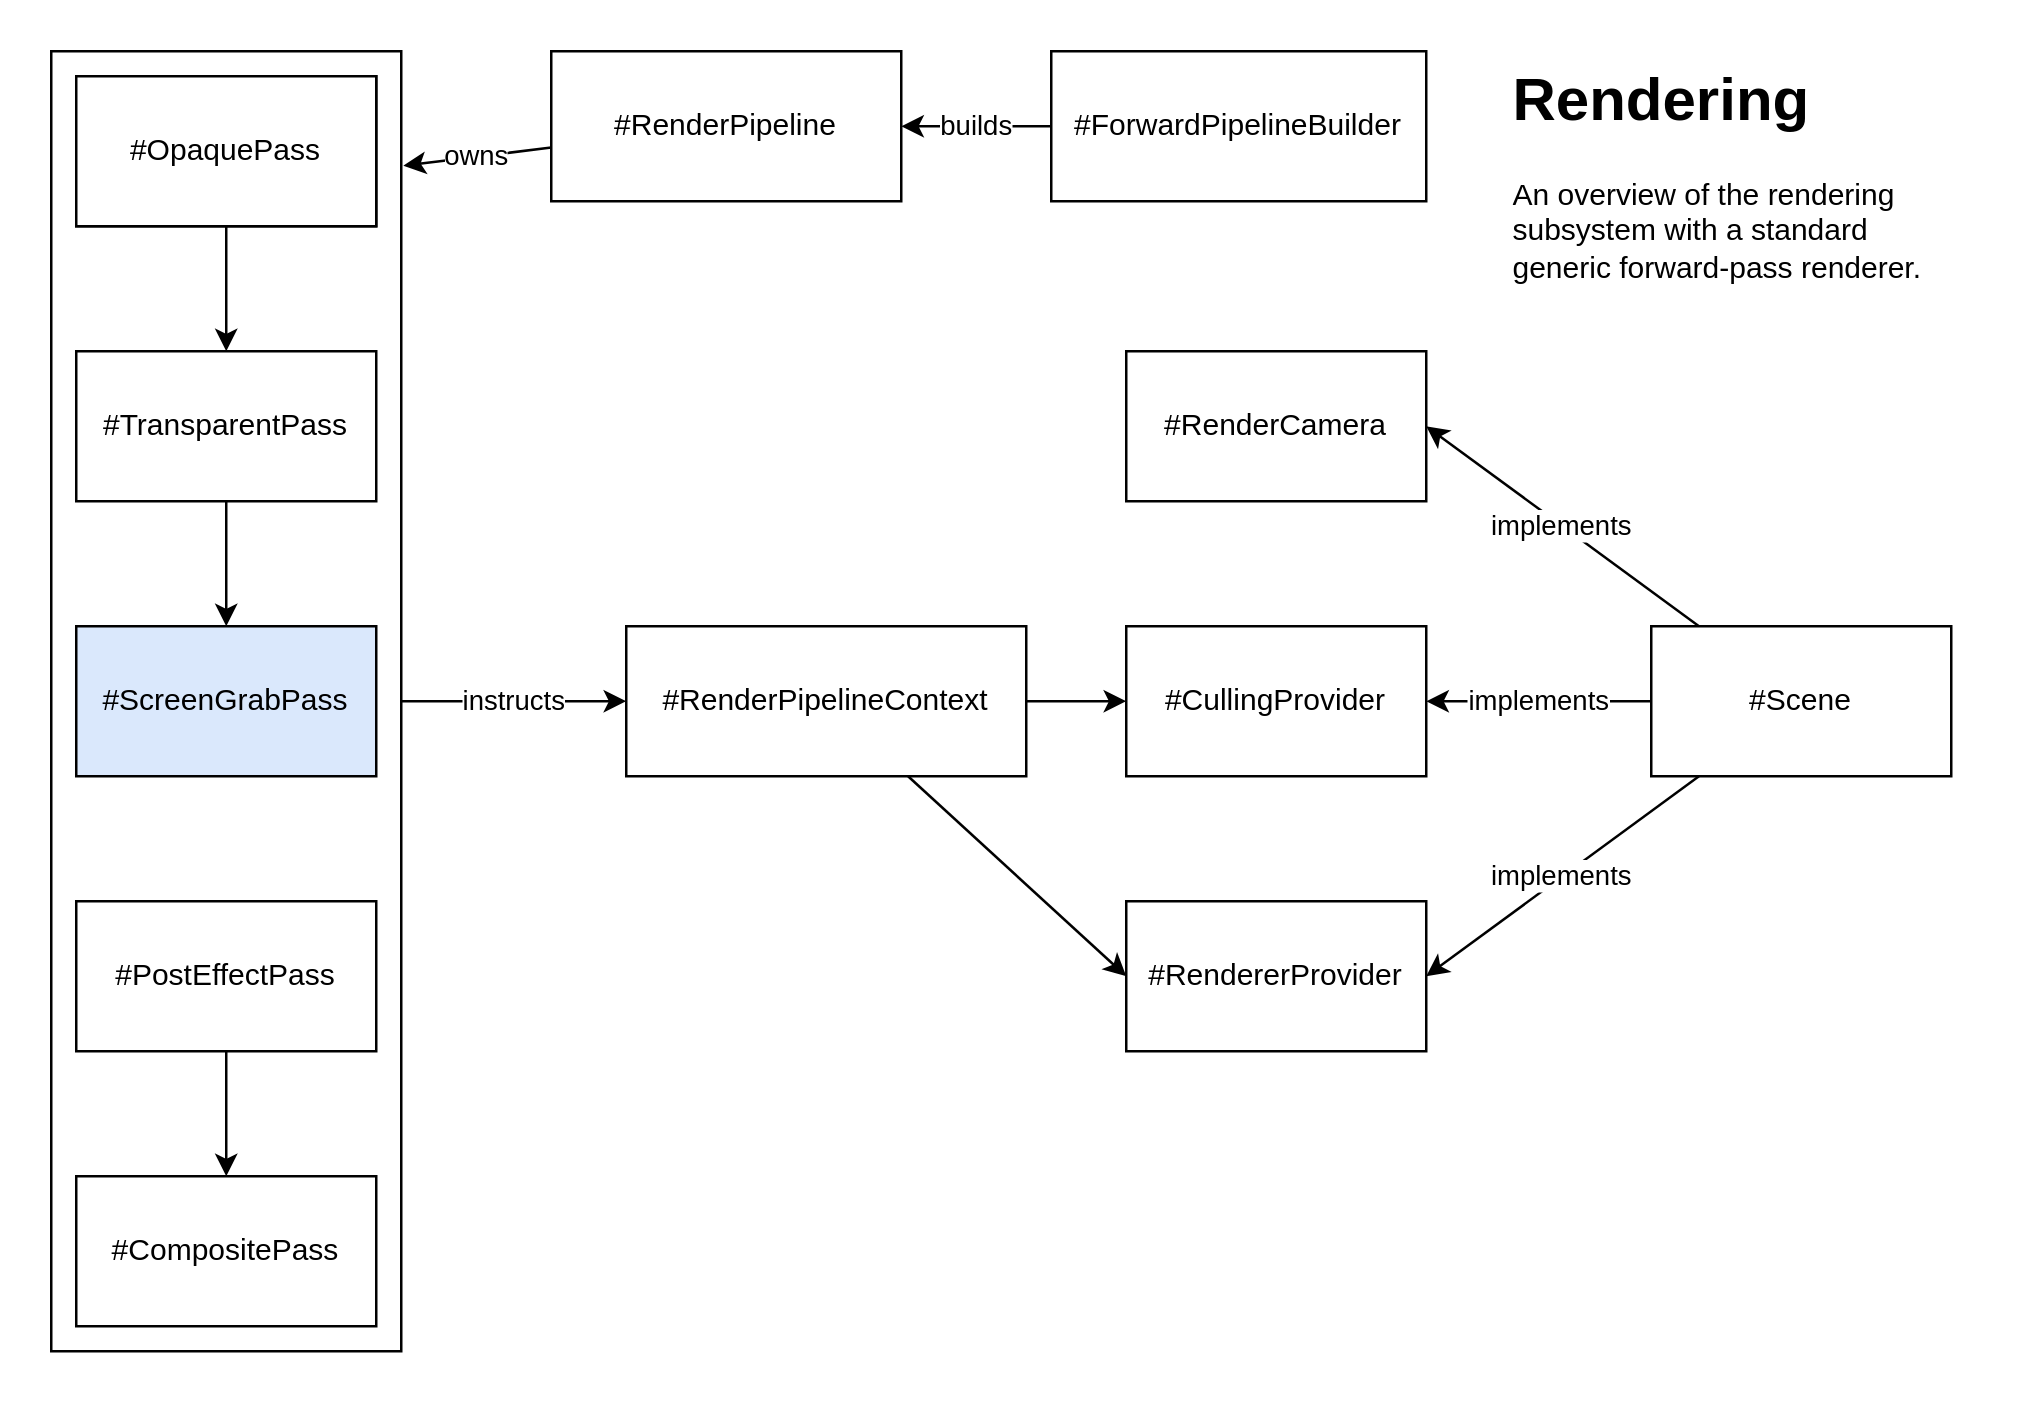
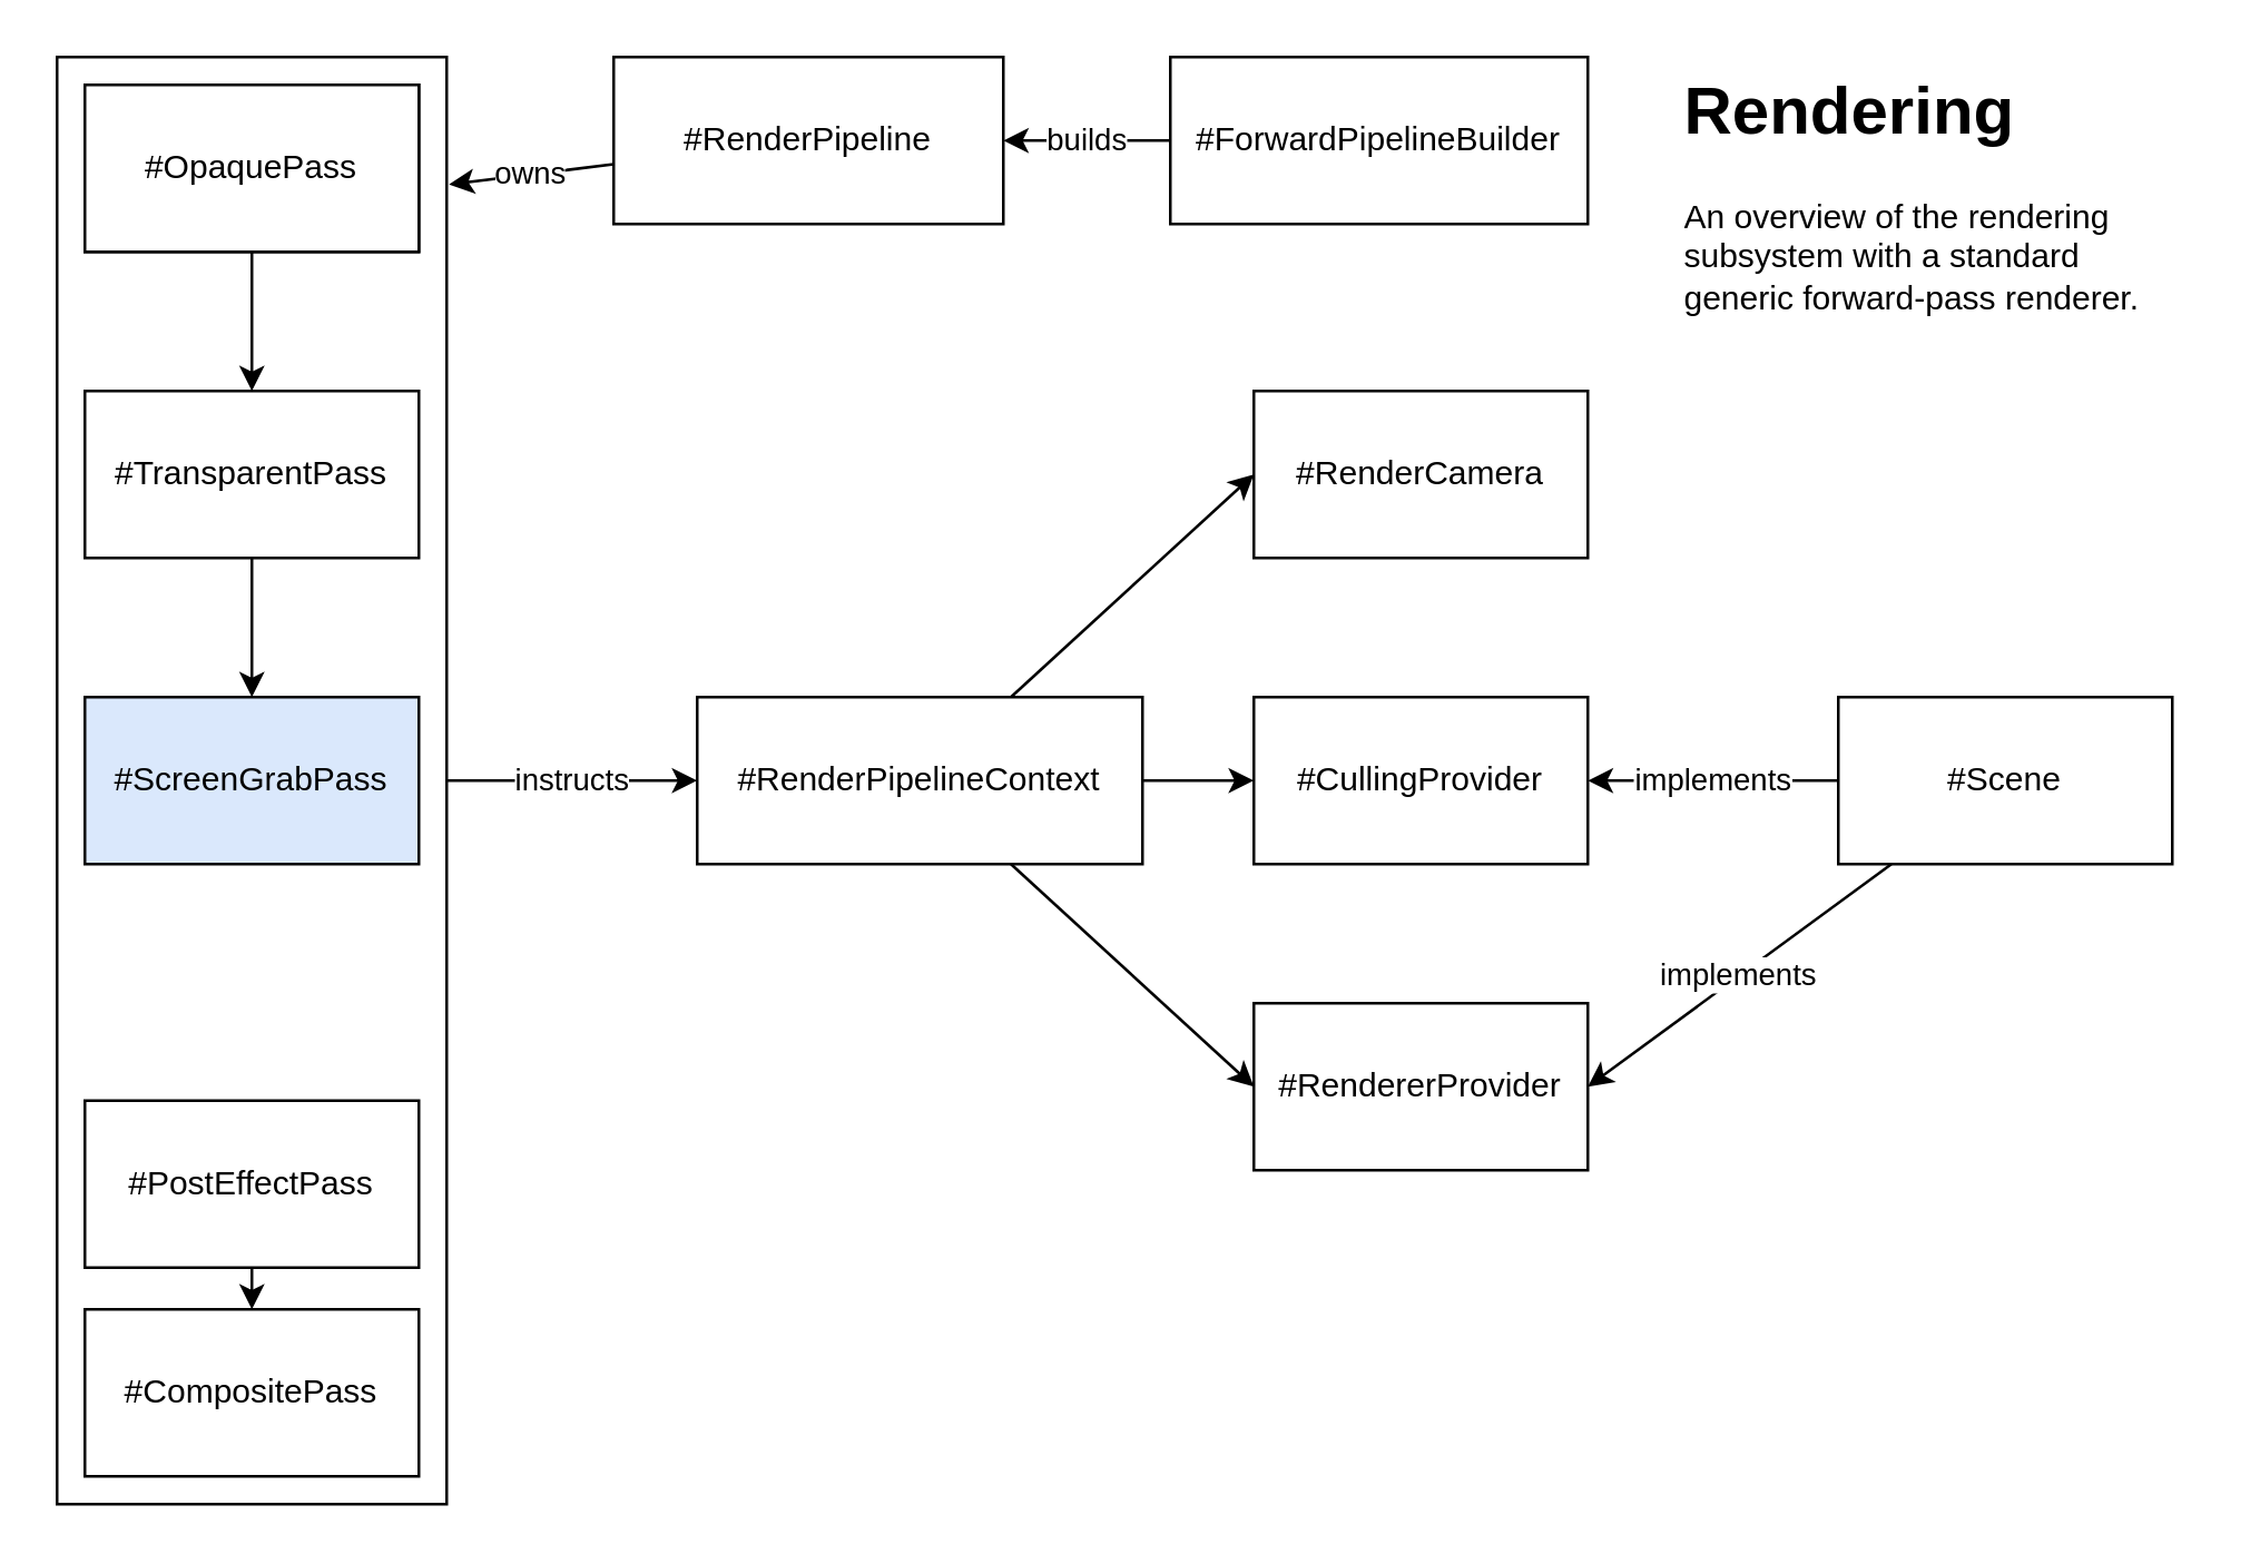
  <mxCell id="0" />
  <mxCell id="1" parent="0" />
  <mxCell id="2" value="instructs" style="edgeStyle=none;html=1;entryX=0;entryY=0.5;entryDx=0;entryDy=0;" parent="1" source="3" target="24" edge="1"><mxGeometry relative="1" as="geometry" /></mxCell>
  <mxCell id="3" value="" style="rounded=0;whiteSpace=wrap;html=1;" parent="1" vertex="1"><mxGeometry x="20" y="20" width="140" height="520" as="geometry" /></mxCell>
  <mxCell id="4" value="owns" style="edgeStyle=none;html=1;entryX=1.006;entryY=0.088;entryDx=0;entryDy=0;entryPerimeter=0;" parent="1" source="5" target="3" edge="1"><mxGeometry relative="1" as="geometry" /></mxCell>
  <mxCell id="5" value="#RenderPipeline" style="rounded=0;whiteSpace=wrap;html=1;" parent="1" vertex="1"><mxGeometry x="220" y="20" width="140" height="60" as="geometry" /></mxCell>
  <mxCell id="6" value="#OpaquePass" style="rounded=0;whiteSpace=wrap;html=1;" parent="1" vertex="1"><mxGeometry x="30" y="30" width="120" height="60" as="geometry" /></mxCell>
  <mxCell id="7" style="edgeStyle=none;html=1;entryX=0.5;entryY=0;entryDx=0;entryDy=0;" parent="1" source="8" target="10" edge="1"><mxGeometry relative="1" as="geometry" /></mxCell>
  <mxCell id="8" value="#OpaquePass" style="rounded=0;whiteSpace=wrap;html=1;" parent="1" vertex="1"><mxGeometry x="30" y="30" width="120" height="60" as="geometry" /></mxCell>
  <mxCell id="9" style="edgeStyle=none;html=1;entryX=0.5;entryY=0;entryDx=0;entryDy=0;" parent="1" source="10" target="14" edge="1"><mxGeometry relative="1" as="geometry" /></mxCell>
  <mxCell id="10" value="#TransparentPass" style="rounded=0;whiteSpace=wrap;html=1;" parent="1" vertex="1"><mxGeometry x="30" y="140" width="120" height="60" as="geometry" /></mxCell>
  <mxCell id="11" value="#CompositePass" style="rounded=0;whiteSpace=wrap;html=1;" parent="1" vertex="1"><mxGeometry x="30" y="470" width="120" height="60" as="geometry" /></mxCell>
  <mxCell id="12" style="edgeStyle=none;html=1;" parent="1" source="13" target="11" edge="1"><mxGeometry relative="1" as="geometry" /></mxCell>
- <mxCell id="13" value="#PostEffectPass" style="rounded=0;whiteSpace=wrap;html=1;" parent="1" vertex="1"><mxGeometry x="30" y="360" width="120" height="60" as="geometry" /></mxCell>
+ <mxCell id="13" value="#PostEffectPass" style="rounded=0;whiteSpace=wrap;html=1;" parent="1" vertex="1"><mxGeometry x="30" y="395" width="120" height="60" as="geometry" /></mxCell>
  <mxCell id="14" value="#ScreenGrabPass" style="rounded=0;whiteSpace=wrap;html=1;fillColor=#dae8fc;" parent="1" vertex="1"><mxGeometry x="30" y="250" width="120" height="60" as="geometry" /></mxCell>
  <mxCell id="15" value="#RendererProvider" style="rounded=0;whiteSpace=wrap;html=1;" parent="1" vertex="1"><mxGeometry x="450" y="360" width="120" height="60" as="geometry" /></mxCell>
  <mxCell id="16" value="#CullingProvider" style="rounded=0;whiteSpace=wrap;html=1;" parent="1" vertex="1"><mxGeometry x="450" y="250" width="120" height="60" as="geometry" /></mxCell>
  <mxCell id="17" value="implements" style="edgeStyle=none;html=1;" parent="1" source="20" target="16" edge="1"><mxGeometry relative="1" as="geometry" /></mxCell>
  <mxCell id="18" value="implements" style="edgeStyle=none;html=1;entryX=1;entryY=0.5;entryDx=0;entryDy=0;" parent="1" source="20" target="15" edge="1"><mxGeometry relative="1" as="geometry" /></mxCell>
- <mxCell id="19" value="implements" style="edgeStyle=none;html=1;entryX=1;entryY=0.5;entryDx=0;entryDy=0;" edge="1" parent="1" source="20" target="28"><mxGeometry relative="1" as="geometry" /></mxCell>
  <mxCell id="20" value="#Scene" style="rounded=0;whiteSpace=wrap;html=1;" parent="1" vertex="1"><mxGeometry x="660" y="250" width="120" height="60" as="geometry" /></mxCell>
  <mxCell id="21" style="edgeStyle=none;html=1;entryX=0;entryY=0.5;entryDx=0;entryDy=0;" parent="1" source="24" target="16" edge="1"><mxGeometry relative="1" as="geometry" /></mxCell>
  <mxCell id="22" style="edgeStyle=none;html=1;entryX=0;entryY=0.5;entryDx=0;entryDy=0;" parent="1" source="24" target="15" edge="1"><mxGeometry relative="1" as="geometry" /></mxCell>
+ <mxCell id="23" style="edgeStyle=none;html=1;entryX=0;entryY=0.5;entryDx=0;entryDy=0;" edge="1" parent="1" source="24" target="28"><mxGeometry relative="1" as="geometry" /></mxCell>
  <mxCell id="24" value="#RenderPipelineContext" style="rounded=0;whiteSpace=wrap;html=1;" parent="1" vertex="1"><mxGeometry x="250" y="250" width="160" height="60" as="geometry" /></mxCell>
  <mxCell id="25" value="&lt;h1&gt;&lt;span&gt;Rendering&lt;/span&gt;&lt;br&gt;&lt;/h1&gt;&lt;div&gt;&lt;span&gt;An overview of the rendering subsystem with a standard generic forward-pass renderer.&lt;/span&gt;&lt;/div&gt;" style="text;html=1;strokeColor=none;fillColor=none;spacing=5;spacingTop=-20;whiteSpace=wrap;overflow=hidden;rounded=0;" parent="1" vertex="1"><mxGeometry x="600" y="20" width="190" height="120" as="geometry" /></mxCell>
  <mxCell id="26" value="builds" style="edgeStyle=none;html=1;" parent="1" source="27" target="5" edge="1"><mxGeometry relative="1" as="geometry" /></mxCell>
  <mxCell id="27" value="#ForwardPipelineBuilder" style="rounded=0;whiteSpace=wrap;html=1;" parent="1" vertex="1"><mxGeometry x="420" y="20" width="150" height="60" as="geometry" /></mxCell>
  <mxCell id="28" value="#RenderCamera" style="rounded=0;whiteSpace=wrap;html=1;" vertex="1" parent="1"><mxGeometry x="450" y="140" width="120" height="60" as="geometry" /></mxCell>
